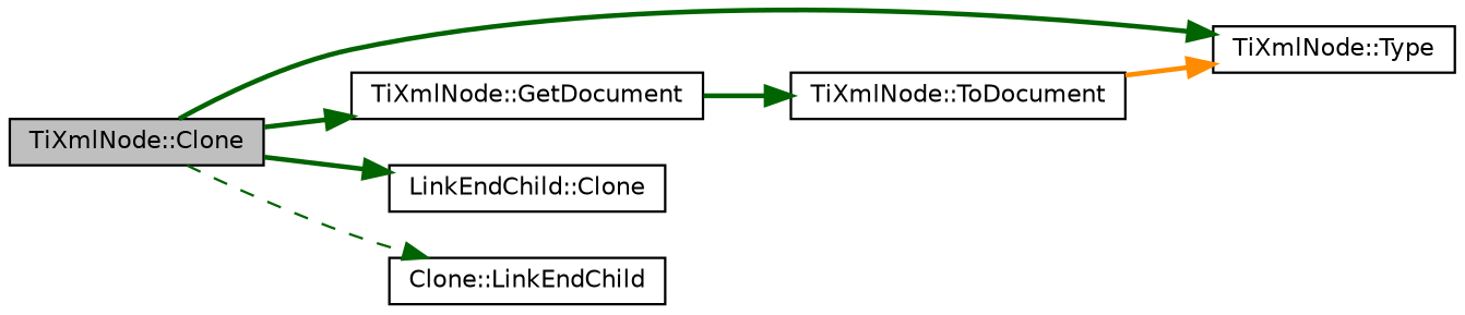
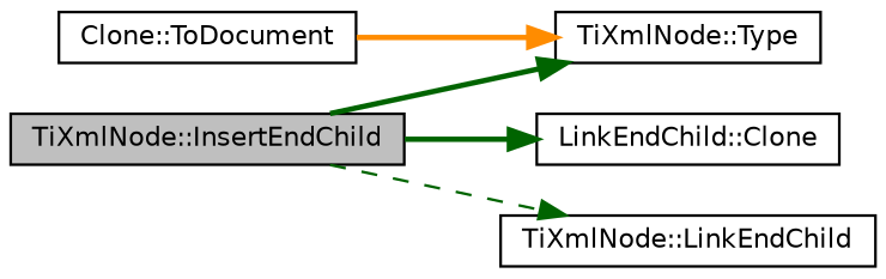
  digraph {
    rankdir=LR
    node [color=black fillcolor=white fontname=Helvetica fontsize=10 shape=record style=filled]
    edge [color=darkgreen fontname=Helvetica fontsize=10 labelfontname=Helvetica labelfontsize=10 style=bold]
-   n1 [fillcolor=grey75 fontcolor=black height=0.2 label="TiXmlNode::Clone" width=0.4]
+   n1 [fillcolor=grey75 fontcolor=black height=0.2 label="TiXmlNode::InsertEndChild" width=0.4]
    n2 [height=0.2 label="TiXmlNode::Type" width=0.4]
-   n3 [height=0.2 label="TiXmlNode::GetDocument" width=0.4]
    n4 [height=0.2 label="LinkEndChild::Clone" width=0.4]
-   n5 [height=0.2 label="Clone::LinkEndChild" width=0.4]
-   n6 [height=0.2 label="TiXmlNode::ToDocument" width=0.4]
+   n5 [height=0.2 label="TiXmlNode::LinkEndChild" width=0.4]
+   n6 [height=0.2 label="Clone::ToDocument" width=0.4]
    n1 -> n2
-   n1 -> n3
    n1 -> n4
    n1 -> n5 [style=dashed]
-   n3 -> n6
    n6 -> n2 [color=darkorange]
  }
